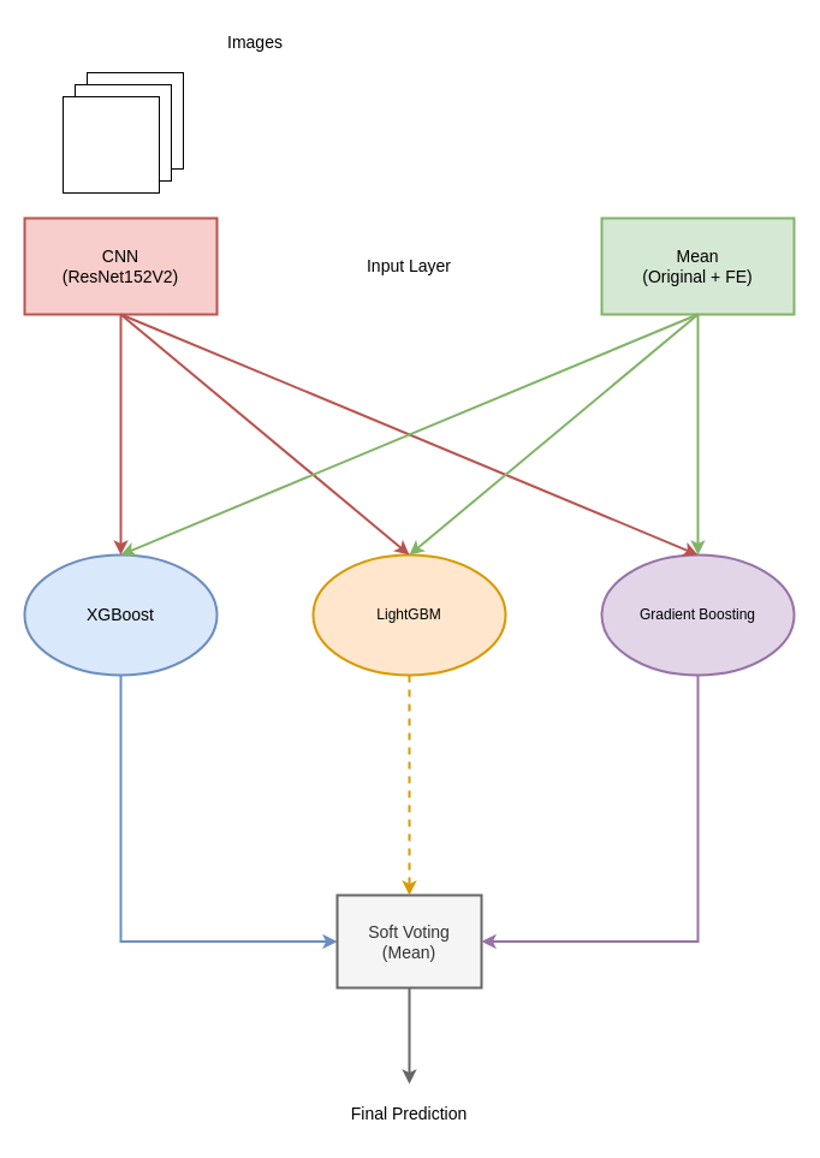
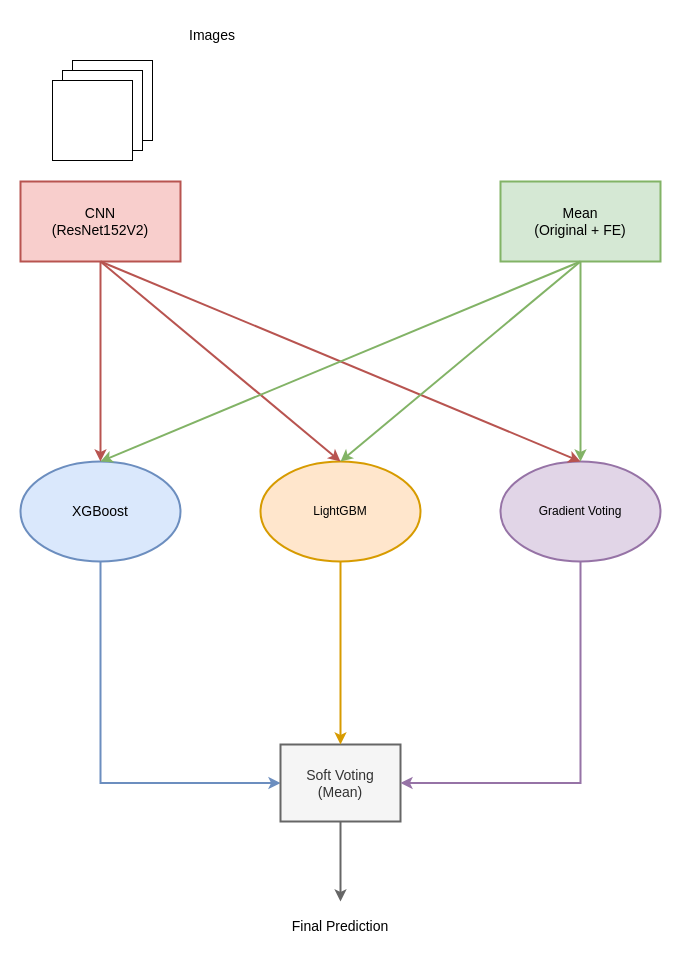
  <mxCell id="0" />
  <mxCell id="1" parent="0" />
  <mxCell id="2" value="&lt;font style=&quot;font-size: 14px;&quot;&gt;CNN&lt;/font&gt;&lt;div&gt;&lt;font style=&quot;font-size: 14px;&quot;&gt;(ResNet152V2)&lt;/font&gt;&lt;/div&gt;" style="rounded=0;whiteSpace=wrap;html=1;fillColor=#f8cecc;strokeColor=#b85450;strokeWidth=2;" vertex="1" parent="1"><mxGeometry x="20" y="181" width="160" height="80" as="geometry" /></mxCell>
  <mxCell id="3" style="edgeStyle=orthogonalEdgeStyle;rounded=0;orthogonalLoop=1;jettySize=auto;html=1;exitX=0.5;exitY=1;exitDx=0;exitDy=0;entryX=0;entryY=0.5;entryDx=0;entryDy=0;fillColor=#dae8fc;strokeColor=#6c8ebf;strokeWidth=2;" edge="1" parent="1" source="4" target="15"><mxGeometry relative="1" as="geometry" /></mxCell>
  <mxCell id="4" value="&lt;font style=&quot;font-size: 14px;&quot;&gt;XGBoost&lt;/font&gt;" style="ellipse;whiteSpace=wrap;html=1;fillColor=#dae8fc;strokeColor=#6c8ebf;strokeWidth=2;" vertex="1" parent="1"><mxGeometry x="20" y="461" width="160" height="100" as="geometry" /></mxCell>
  <mxCell id="5" value="LightGBM" style="ellipse;whiteSpace=wrap;html=1;fillColor=#ffe6cc;strokeColor=#d79b00;strokeWidth=2;" vertex="1" parent="1"><mxGeometry x="260" y="461" width="160" height="100" as="geometry" /></mxCell>
- <mxCell id="6" value="Gradient Boosting" style="ellipse;whiteSpace=wrap;html=1;fillColor=#e1d5e7;strokeColor=#9673a6;strokeWidth=2;" vertex="1" parent="1"><mxGeometry x="500" y="461" width="160" height="100" as="geometry" /></mxCell>
+ <mxCell id="6" value="Gradient Voting" style="ellipse;whiteSpace=wrap;html=1;fillColor=#e1d5e7;strokeColor=#9673a6;strokeWidth=2;" vertex="1" parent="1"><mxGeometry x="500" y="461" width="160" height="100" as="geometry" /></mxCell>
  <mxCell id="7" value="&lt;font style=&quot;font-size: 14px;&quot;&gt;Mean&lt;/font&gt;&lt;div&gt;&lt;font style=&quot;font-size: 14px;&quot;&gt;(Original + FE)&lt;/font&gt;&lt;/div&gt;" style="rounded=0;whiteSpace=wrap;html=1;fillColor=#d5e8d4;strokeColor=#82b366;strokeWidth=2;" vertex="1" parent="1"><mxGeometry x="500" y="181" width="160" height="80" as="geometry" /></mxCell>
  <mxCell id="8" value="" style="endArrow=classic;html=1;rounded=0;exitX=0.5;exitY=1;exitDx=0;exitDy=0;entryX=0.5;entryY=0;entryDx=0;entryDy=0;fillColor=#f8cecc;strokeColor=#b85450;strokeWidth=2;" edge="1" parent="1" source="2" target="4"><mxGeometry width="50" height="50" relative="1" as="geometry"><mxPoint x="330" y="641" as="sourcePoint" /><mxPoint x="380" y="591" as="targetPoint" /></mxGeometry></mxCell>
  <mxCell id="9" value="" style="endArrow=classic;html=1;rounded=0;exitX=0.5;exitY=1;exitDx=0;exitDy=0;entryX=0.5;entryY=0;entryDx=0;entryDy=0;strokeWidth=2;fillColor=#f8cecc;strokeColor=#b85450;" edge="1" parent="1" source="2" target="5"><mxGeometry width="50" height="50" relative="1" as="geometry"><mxPoint x="330" y="641" as="sourcePoint" /><mxPoint x="380" y="591" as="targetPoint" /></mxGeometry></mxCell>
  <mxCell id="10" value="" style="endArrow=classic;html=1;rounded=0;exitX=0.5;exitY=1;exitDx=0;exitDy=0;entryX=0.5;entryY=0;entryDx=0;entryDy=0;strokeWidth=2;fillColor=#f8cecc;strokeColor=#b85450;" edge="1" parent="1" source="2" target="6"><mxGeometry width="50" height="50" relative="1" as="geometry"><mxPoint x="110" y="271" as="sourcePoint" /><mxPoint x="350" y="471" as="targetPoint" /></mxGeometry></mxCell>
  <mxCell id="11" value="" style="endArrow=classic;html=1;rounded=0;exitX=0.5;exitY=1;exitDx=0;exitDy=0;entryX=0.5;entryY=0;entryDx=0;entryDy=0;fillColor=#d5e8d4;strokeColor=#82b366;strokeWidth=2;" edge="1" parent="1" source="7" target="4"><mxGeometry width="50" height="50" relative="1" as="geometry"><mxPoint x="330" y="641" as="sourcePoint" /><mxPoint x="380" y="591" as="targetPoint" /></mxGeometry></mxCell>
  <mxCell id="12" value="" style="endArrow=classic;html=1;rounded=0;exitX=0.5;exitY=1;exitDx=0;exitDy=0;fillColor=#d5e8d4;strokeColor=#82b366;strokeWidth=2;" edge="1" parent="1" source="7"><mxGeometry width="50" height="50" relative="1" as="geometry"><mxPoint x="590" y="271" as="sourcePoint" /><mxPoint x="340" y="461" as="targetPoint" /></mxGeometry></mxCell>
  <mxCell id="13" value="" style="endArrow=classic;html=1;rounded=0;exitX=0.5;exitY=1;exitDx=0;exitDy=0;entryX=0.5;entryY=0;entryDx=0;entryDy=0;fillColor=#d5e8d4;strokeColor=#82b366;strokeWidth=2;" edge="1" parent="1" source="7" target="6"><mxGeometry width="50" height="50" relative="1" as="geometry"><mxPoint x="600" y="281" as="sourcePoint" /><mxPoint x="120" y="481" as="targetPoint" /></mxGeometry></mxCell>
  <mxCell id="14" style="edgeStyle=orthogonalEdgeStyle;rounded=0;orthogonalLoop=1;jettySize=auto;html=1;exitX=0.5;exitY=1;exitDx=0;exitDy=0;fillColor=#f5f5f5;strokeColor=#666666;strokeWidth=2;" edge="1" parent="1" source="15"><mxGeometry relative="1" as="geometry"><mxPoint x="340" y="901" as="targetPoint" /></mxGeometry></mxCell>
  <mxCell id="15" value="&lt;span style=&quot;font-size: 14px;&quot;&gt;Soft Voting&lt;/span&gt;&lt;div&gt;&lt;span style=&quot;font-size: 14px;&quot;&gt;(Mean)&lt;/span&gt;&lt;/div&gt;" style="rounded=0;whiteSpace=wrap;html=1;strokeWidth=2;fillColor=#f5f5f5;strokeColor=#666666;fontColor=#333333;" vertex="1" parent="1"><mxGeometry x="280" y="744" width="120" height="77" as="geometry" /></mxCell>
- <mxCell id="16" value="" style="endArrow=classic;html=1;rounded=0;exitX=0.5;exitY=1;exitDx=0;exitDy=0;entryX=0.5;entryY=0;entryDx=0;entryDy=0;fillColor=#ffe6cc;strokeColor=#d79b00;strokeWidth=2;dashed=1;" edge="1" parent="1" source="5" target="15"><mxGeometry width="50" height="50" relative="1" as="geometry"><mxPoint x="110" y="571" as="sourcePoint" /><mxPoint x="310" y="691" as="targetPoint" /></mxGeometry></mxCell>
+ <mxCell id="16" value="" style="endArrow=classic;html=1;rounded=0;exitX=0.5;exitY=1;exitDx=0;exitDy=0;entryX=0.5;entryY=0;entryDx=0;entryDy=0;fillColor=#ffe6cc;strokeColor=#d79b00;strokeWidth=2;" edge="1" parent="1" source="5" target="15"><mxGeometry width="50" height="50" relative="1" as="geometry"><mxPoint x="110" y="571" as="sourcePoint" /><mxPoint x="310" y="691" as="targetPoint" /></mxGeometry></mxCell>
  <mxCell id="17" value="" style="endArrow=classic;html=1;rounded=0;exitX=0.5;exitY=1;exitDx=0;exitDy=0;fillColor=#e1d5e7;strokeColor=#9673a6;strokeWidth=2;edgeStyle=orthogonalEdgeStyle;entryX=1;entryY=0.5;entryDx=0;entryDy=0;" edge="1" parent="1" source="6" target="15"><mxGeometry width="50" height="50" relative="1" as="geometry"><mxPoint x="350" y="571" as="sourcePoint" /><mxPoint x="400" y="741" as="targetPoint" /></mxGeometry></mxCell>
  <mxCell id="18" value="&lt;font style=&quot;font-size: 14px;&quot;&gt;Final Prediction&lt;/font&gt;" style="text;html=1;align=center;verticalAlign=middle;whiteSpace=wrap;rounded=0;" vertex="1" parent="1"><mxGeometry x="290" y="911" width="100" height="30" as="geometry" /></mxCell>
- <mxCell id="19" value="&lt;font style=&quot;font-size: 14px;&quot;&gt;Input Layer&lt;/font&gt;" style="text;html=1;align=center;verticalAlign=middle;whiteSpace=wrap;rounded=0;" vertex="1" parent="1"><mxGeometry x="290" y="206" width="100" height="30" as="geometry" /></mxCell>
  <mxCell id="20" value="" style="whiteSpace=wrap;html=1;aspect=fixed;" vertex="1" parent="1"><mxGeometry x="72" y="60" width="80" height="80" as="geometry" /></mxCell>
  <mxCell id="21" value="" style="whiteSpace=wrap;html=1;aspect=fixed;" vertex="1" parent="1"><mxGeometry x="62" y="70" width="80" height="80" as="geometry" /></mxCell>
  <mxCell id="22" value="" style="whiteSpace=wrap;html=1;aspect=fixed;" vertex="1" parent="1"><mxGeometry x="52" y="80" width="80" height="80" as="geometry" /></mxCell>
  <mxCell id="23" value="&lt;font style=&quot;font-size: 14px;&quot;&gt;Images&lt;/font&gt;" style="text;html=1;align=center;verticalAlign=middle;whiteSpace=wrap;rounded=0;" vertex="1" parent="1"><mxGeometry x="162" y="20" width="100" height="30" as="geometry" /></mxCell>
